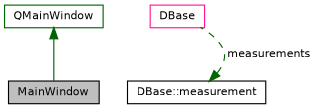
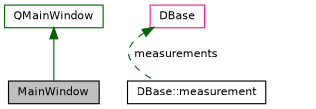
  digraph {
    node [color=black fillcolor=white fontname=Helvetica fontsize=10 shape=record style=filled]
    edge [color=darkgreen dir=back fontname=Helvetica fontsize=10 labelfontname=Helvetica labelfontsize=10]
    n1 [fillcolor=grey75 fontcolor=black height=0.2 label=MainWindow width=0.4]
    n2 [color=darkgreen height=0.2 label=QMainWindow width=0.4]
    n3 [color=deeppink height=0.2 label=DBase width=0.4]
    n4 [height=0.2 label="DBase::measurement" width=0.4]
    n2 -> n1 [style=solid]
-   n4 -> n3 [label=" measurements" style=dashed]
+   n3 -> n4 [label=" measurements" style=dashed]
  }
